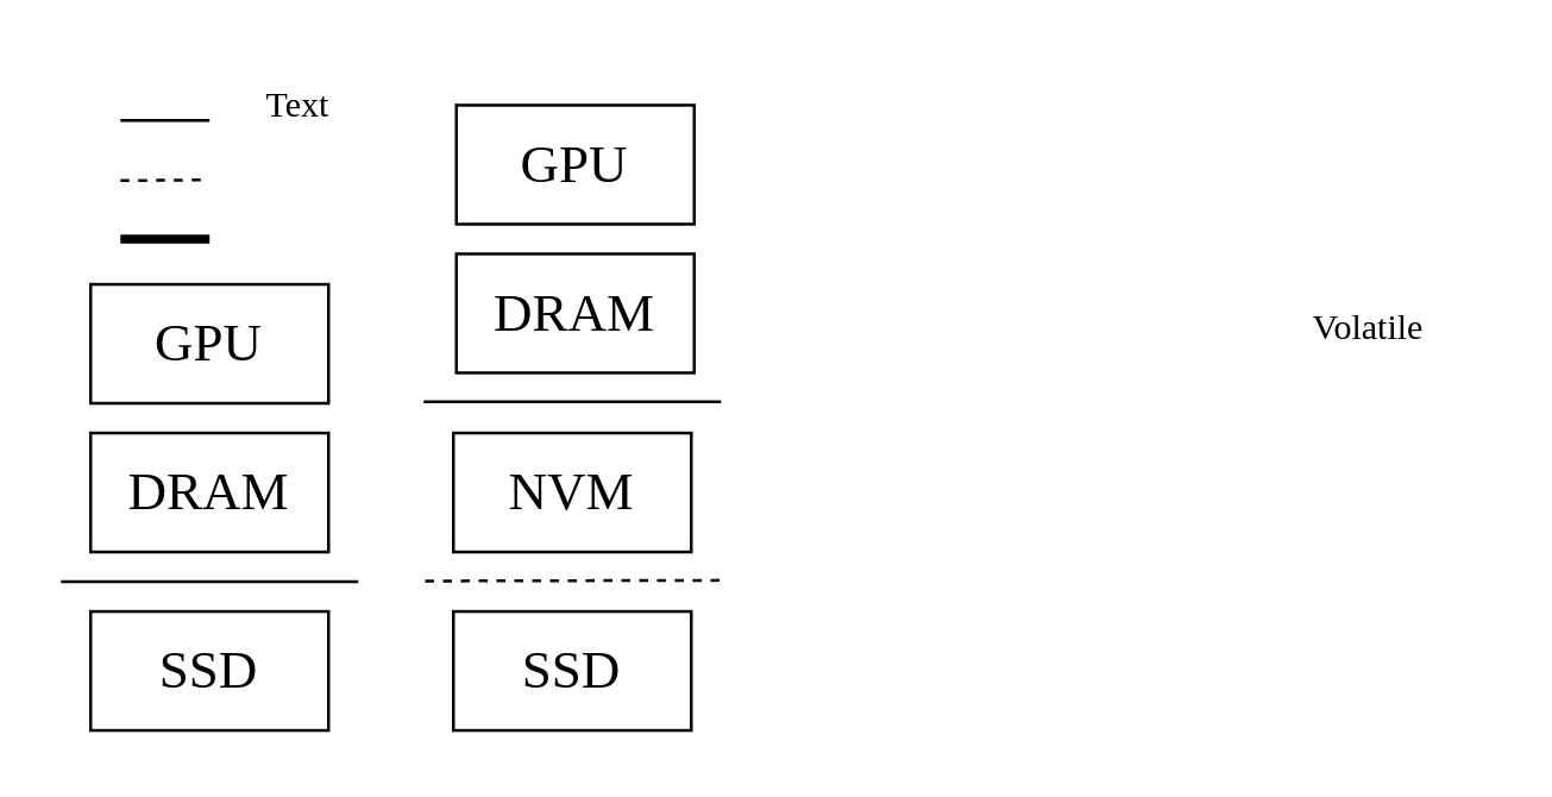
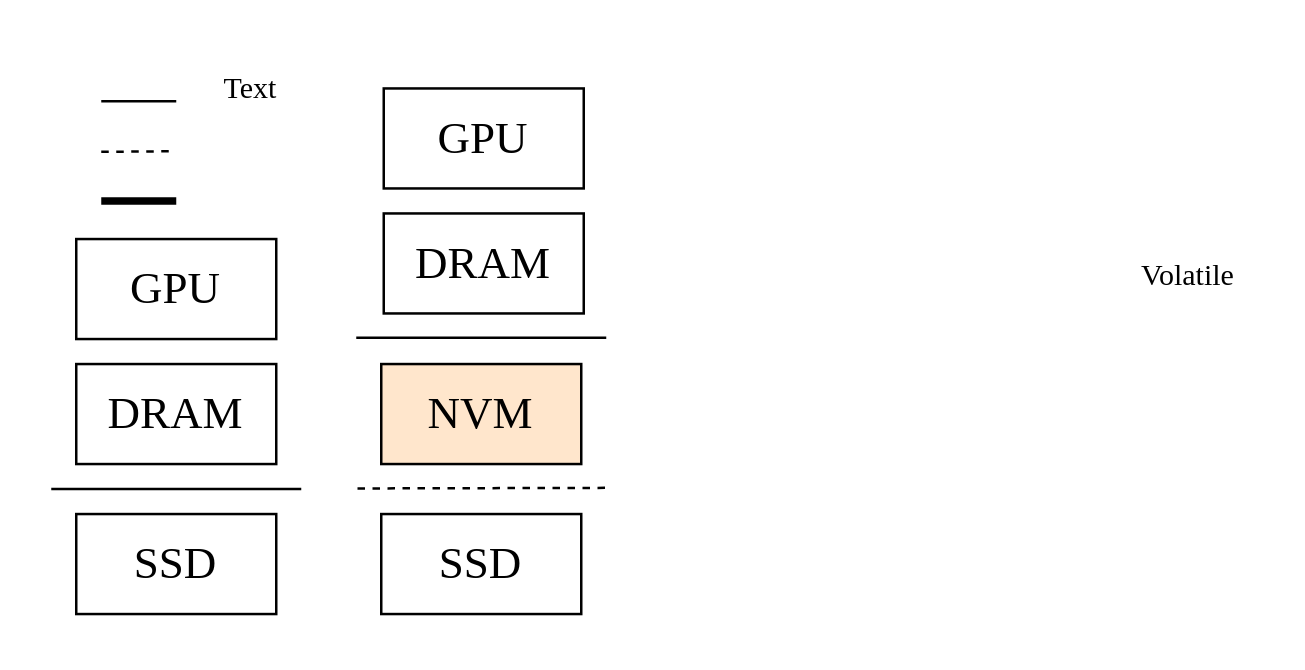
  <mxCell id="0" />
  <mxCell id="1" parent="0" />
  <mxCell id="2" value="&lt;font style=&quot;font-size: 18px;&quot; face=&quot;Times New Roman&quot;&gt;GPU&lt;/font&gt;" style="rounded=0;whiteSpace=wrap;html=1;" vertex="1" parent="1"><mxGeometry x="30" y="95.12" width="80" height="40" as="geometry" /></mxCell>
  <mxCell id="3" value="&lt;font face=&quot;Times New Roman&quot; style=&quot;font-size: 18px;&quot;&gt;DRAM&lt;/font&gt;" style="rounded=0;whiteSpace=wrap;html=1;strokeColor=default;align=center;verticalAlign=middle;fontFamily=Helvetica;fontSize=12;fontColor=default;fillColor=default;" vertex="1" parent="1"><mxGeometry x="30" y="145.12" width="80" height="40" as="geometry" /></mxCell>
  <mxCell id="4" value="" style="endArrow=none;html=1;rounded=0;" edge="1" parent="1"><mxGeometry width="50" height="50" relative="1" as="geometry"><mxPoint x="20" y="195.12" as="sourcePoint" /><mxPoint x="120" y="195.12" as="targetPoint" /></mxGeometry></mxCell>
  <mxCell id="5" value="&lt;font style=&quot;font-size: 18px;&quot; face=&quot;Times New Roman&quot;&gt;SSD&lt;/font&gt;" style="rounded=0;whiteSpace=wrap;html=1;" vertex="1" parent="1"><mxGeometry x="30" y="205.12" width="80" height="40" as="geometry" /></mxCell>
  <mxCell id="6" value="&lt;font style=&quot;font-size: 18px;&quot; face=&quot;Times New Roman&quot;&gt;GPU&lt;/font&gt;" style="rounded=0;whiteSpace=wrap;html=1;" vertex="1" parent="1"><mxGeometry x="153" y="34.88" width="80" height="40" as="geometry" /></mxCell>
  <mxCell id="7" value="&lt;font face=&quot;Times New Roman&quot; style=&quot;font-size: 18px;&quot;&gt;DRAM&lt;/font&gt;" style="rounded=0;whiteSpace=wrap;html=1;strokeColor=default;align=center;verticalAlign=middle;fontFamily=Helvetica;fontSize=12;fontColor=default;fillColor=default;" vertex="1" parent="1"><mxGeometry x="153" y="84.88" width="80" height="40" as="geometry" /></mxCell>
  <mxCell id="8" value="&lt;font style=&quot;font-size: 18px;&quot; face=&quot;Times New Roman&quot;&gt;SSD&lt;/font&gt;" style="rounded=0;whiteSpace=wrap;html=1;" vertex="1" parent="1"><mxGeometry x="152" y="205.12" width="80" height="40" as="geometry" /></mxCell>
  <mxCell id="9" value="" style="endArrow=none;html=1;rounded=0;dashed=1;" edge="1" parent="1" source="12"><mxGeometry width="50" height="50" relative="1" as="geometry"><mxPoint x="193" y="115.12" as="sourcePoint" /><mxPoint x="193" y="175.12" as="targetPoint" /></mxGeometry></mxCell>
- <mxCell id="10" value="&lt;div&gt;&lt;font face=&quot;Times New Roman&quot;&gt;Volatile&lt;/font&gt;&lt;/div&gt;" style="text;html=1;align=center;verticalAlign=middle;whiteSpace=wrap;rounded=0;" vertex="1" parent="1"><mxGeometry x="435" y="100" width="50" height="20" as="geometry" /></mxCell>
+ <mxCell id="10" value="&lt;div&gt;&lt;font face=&quot;Times New Roman&quot;&gt;Volatile&lt;/font&gt;&lt;/div&gt;" style="text;html=1;align=center;verticalAlign=middle;whiteSpace=wrap;rounded=0;" vertex="1" parent="1"><mxGeometry x="450" y="100" width="50" height="20" as="geometry" /></mxCell>
  <mxCell id="11" value="" style="endArrow=none;html=1;rounded=0;dashed=1;" edge="1" parent="1"><mxGeometry width="50" height="50" relative="1" as="geometry"><mxPoint x="142.5" y="194.88" as="sourcePoint" /><mxPoint x="243.5" y="194.64" as="targetPoint" /></mxGeometry></mxCell>
- <mxCell id="12" value="&lt;font style=&quot;font-size: 18px;&quot; face=&quot;Times New Roman&quot;&gt;NVM&lt;/font&gt;" style="rounded=0;whiteSpace=wrap;html=1;" vertex="1" parent="1"><mxGeometry x="152" y="145.12" width="80" height="40" as="geometry" /></mxCell>
+ <mxCell id="12" value="&lt;font style=&quot;font-size: 18px;&quot; face=&quot;Times New Roman&quot;&gt;NVM&lt;/font&gt;" style="rounded=0;whiteSpace=wrap;html=1;fillColor=#ffe6cc;" vertex="1" parent="1"><mxGeometry x="152" y="145.12" width="80" height="40" as="geometry" /></mxCell>
  <mxCell id="13" value="" style="endArrow=none;html=1;rounded=0;" edge="1" parent="1"><mxGeometry width="50" height="50" relative="1" as="geometry"><mxPoint x="142" y="134.64" as="sourcePoint" /><mxPoint x="242" y="134.64" as="targetPoint" /></mxGeometry></mxCell>
  <mxCell id="14" value="" style="endArrow=none;html=1;rounded=0;" edge="1" parent="1"><mxGeometry width="50" height="50" relative="1" as="geometry"><mxPoint x="40" y="40" as="sourcePoint" /><mxPoint x="70" y="40" as="targetPoint" /></mxGeometry></mxCell>
  <mxCell id="15" value="" style="endArrow=none;html=1;rounded=0;dashed=1;" edge="1" parent="1"><mxGeometry width="50" height="50" relative="1" as="geometry"><mxPoint x="40" y="60.24" as="sourcePoint" /><mxPoint x="70" y="60" as="targetPoint" /></mxGeometry></mxCell>
  <mxCell id="16" value="&lt;font face=&quot;Times New Roman&quot;&gt;Text&lt;/font&gt;" style="text;html=1;align=center;verticalAlign=middle;whiteSpace=wrap;rounded=0;" vertex="1" parent="1"><mxGeometry x="70" y="20" width="60" height="30" as="geometry" /></mxCell>
  <mxCell id="17" value="" style="endArrow=none;html=1;rounded=0;strokeWidth=3;" edge="1" parent="1"><mxGeometry width="50" height="50" relative="1" as="geometry"><mxPoint x="40" y="79.88" as="sourcePoint" /><mxPoint x="70" y="79.88" as="targetPoint" /></mxGeometry></mxCell>
